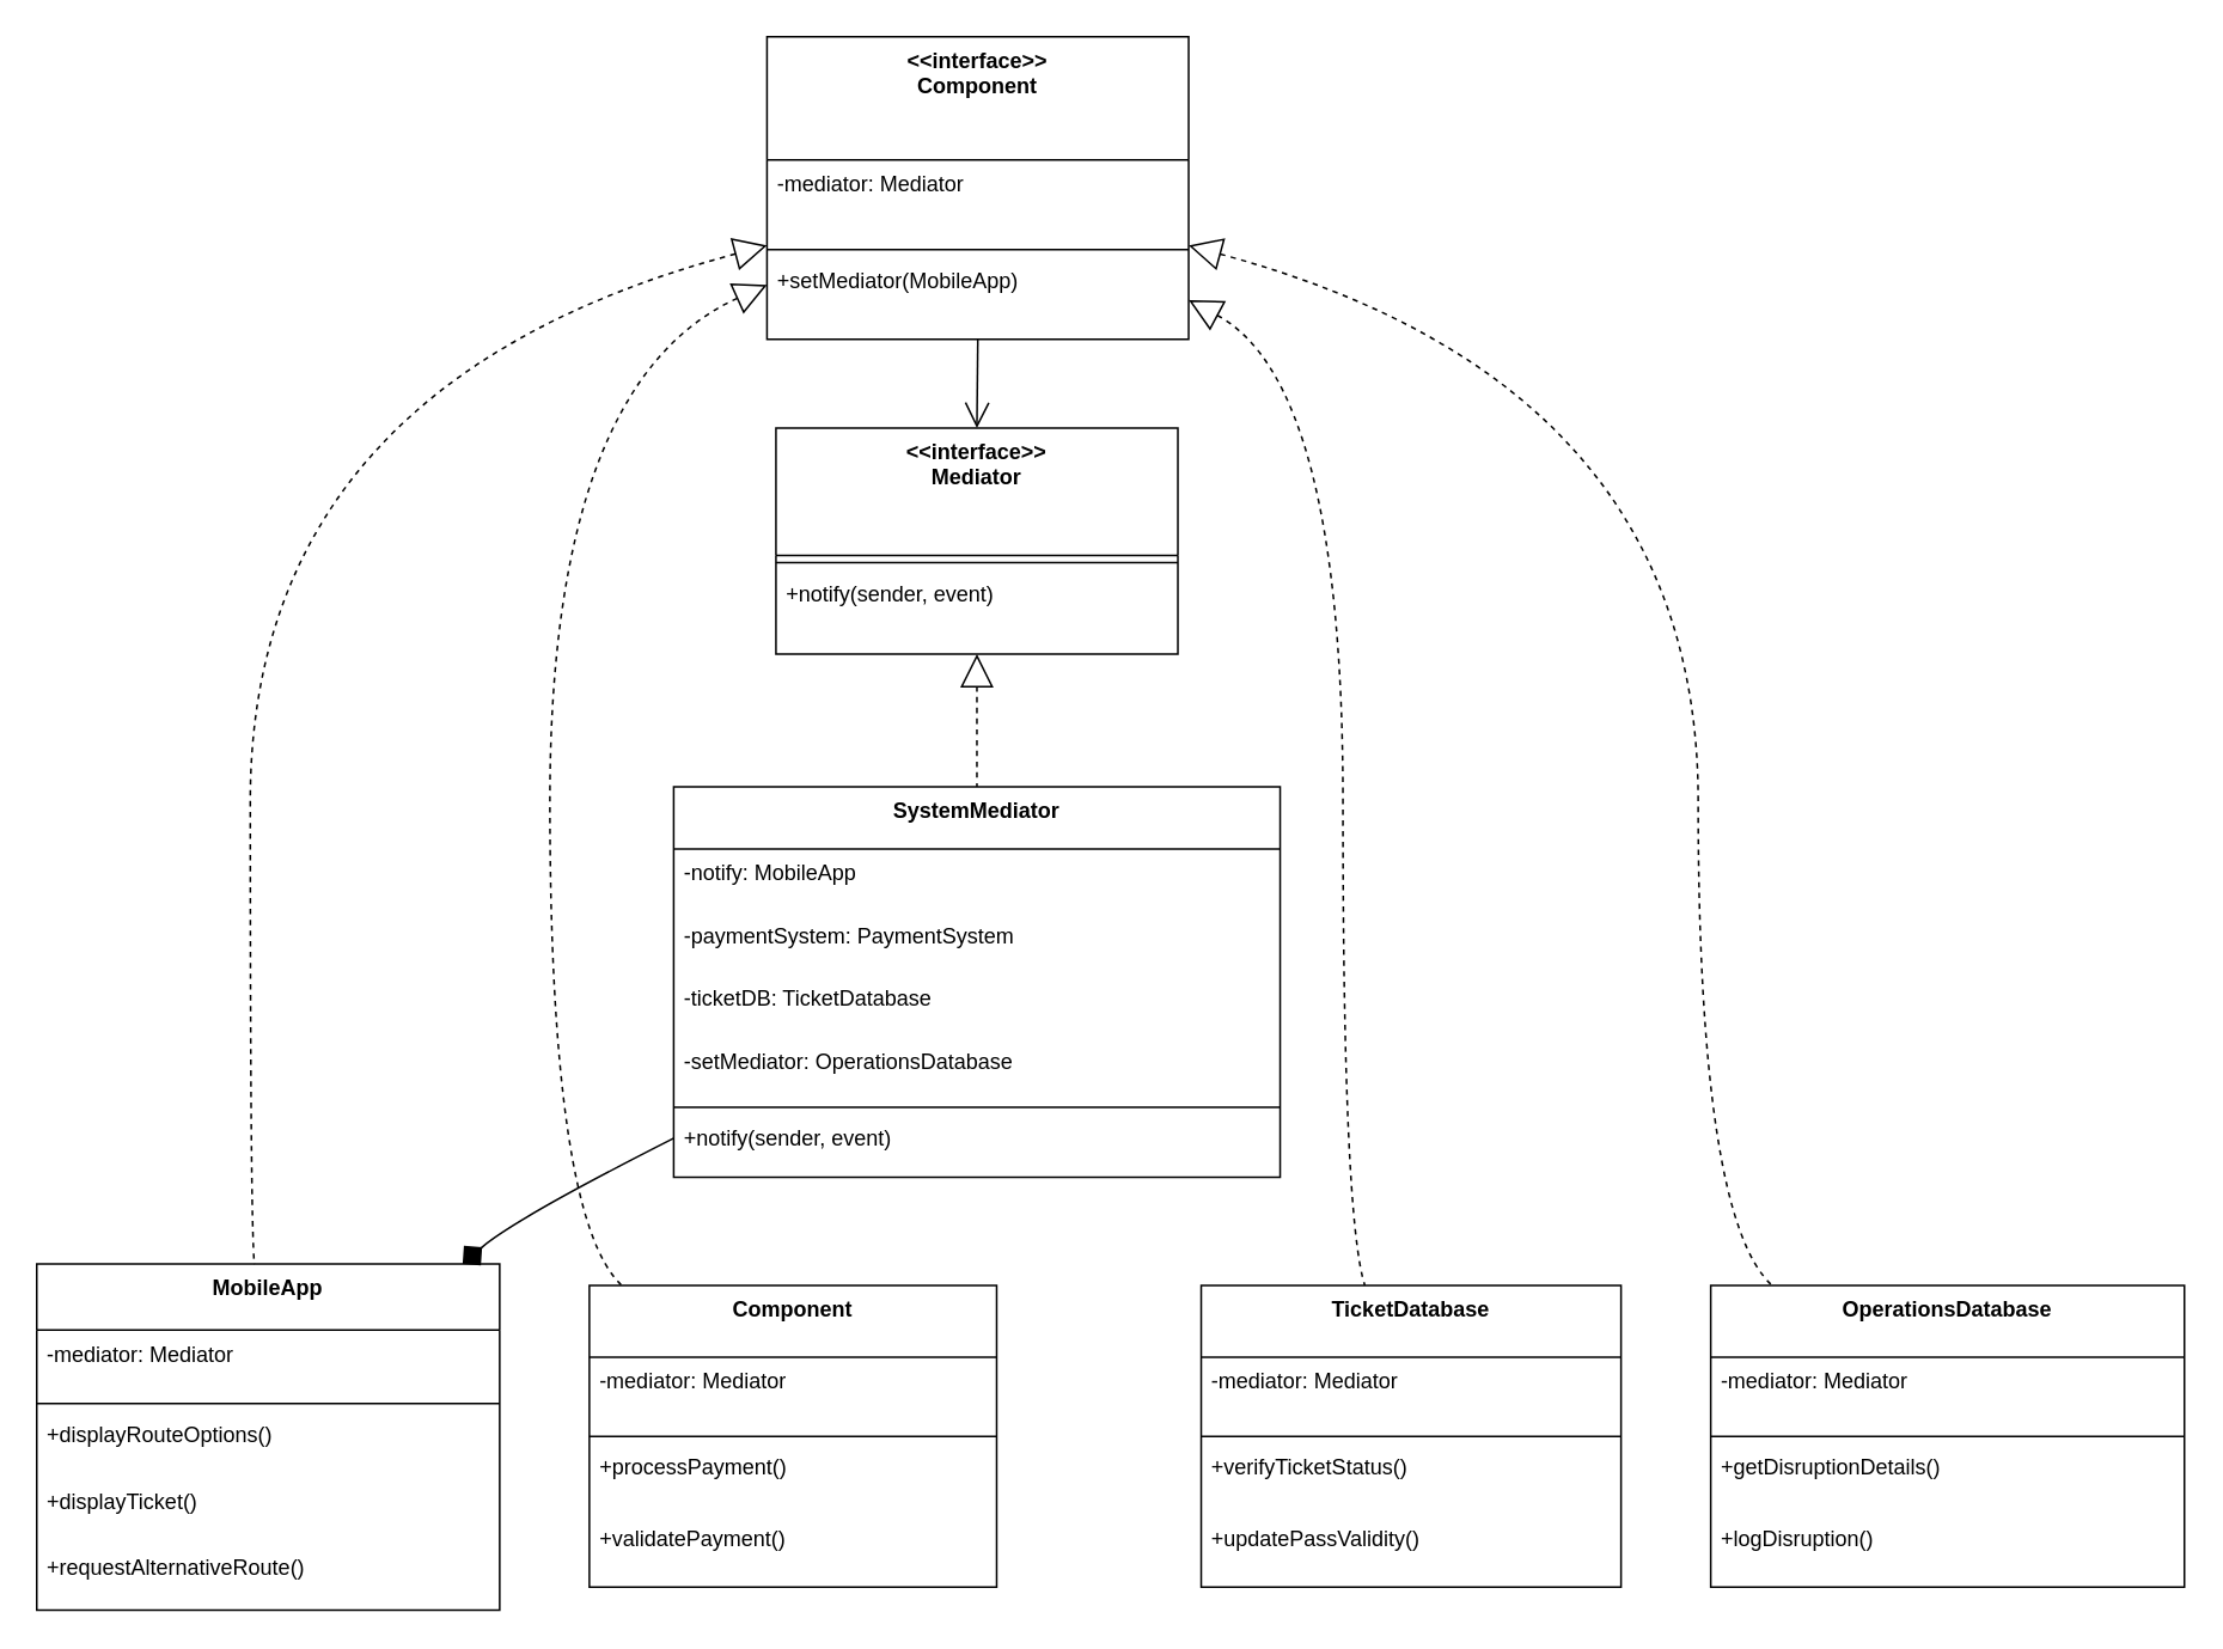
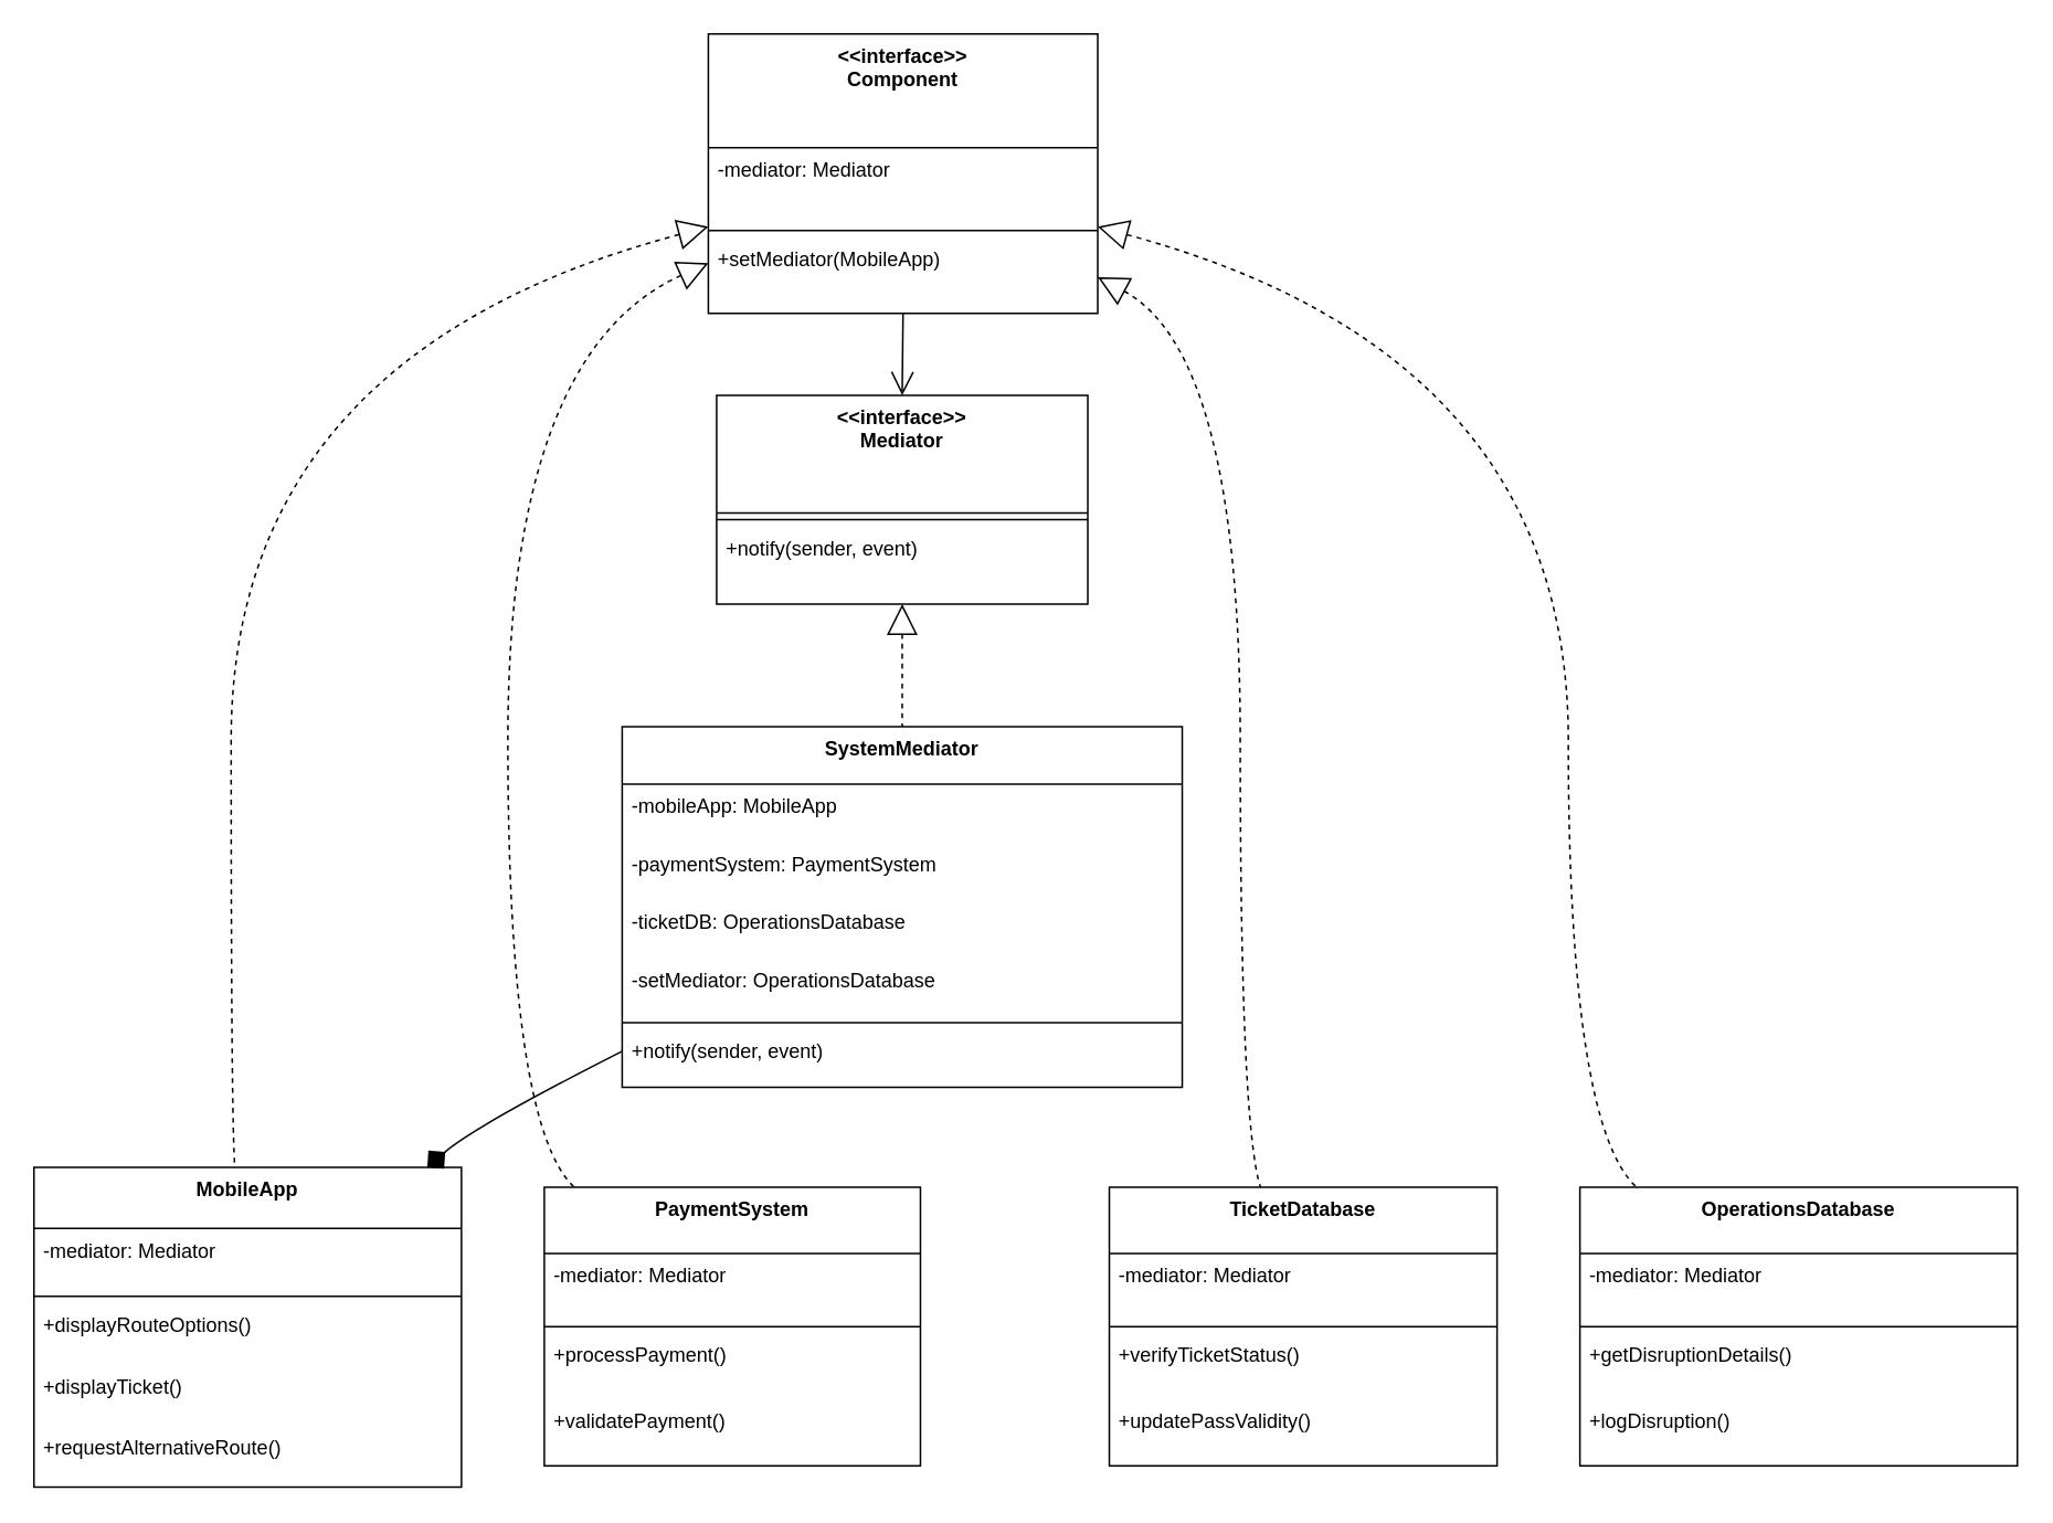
  <mxCell id="0" />
  <mxCell id="1" parent="0" />
  <mxCell id="2" value="&lt;&lt;interface&gt;&gt;&#10;Mediator" style="swimlane;fontStyle=1;align=center;verticalAlign=top;childLayout=stackLayout;horizontal=1;startSize=71;horizontalStack=0;resizeParent=1;resizeParentMax=0;resizeLast=0;collapsible=0;marginBottom=0;" vertex="1" parent="1"><mxGeometry x="432" y="238" width="224" height="126" as="geometry" /></mxCell>
  <mxCell id="3" style="line;strokeWidth=1;fillColor=none;align=left;verticalAlign=middle;spacingTop=-1;spacingLeft=3;spacingRight=3;rotatable=0;labelPosition=right;points=[];portConstraint=eastwest;strokeColor=inherit;" vertex="1" parent="2"><mxGeometry y="71" width="224" height="8" as="geometry" /></mxCell>
  <mxCell id="4" value="+notify(sender, event)" style="text;strokeColor=none;fillColor=none;align=left;verticalAlign=top;spacingLeft=4;spacingRight=4;overflow=hidden;rotatable=0;points=[[0,0.5],[1,0.5]];portConstraint=eastwest;" vertex="1" parent="2"><mxGeometry y="79" width="224" height="47" as="geometry" /></mxCell>
  <mxCell id="5" value="SystemMediator" style="swimlane;fontStyle=1;align=center;verticalAlign=top;childLayout=stackLayout;horizontal=1;startSize=34.667;horizontalStack=0;resizeParent=1;resizeParentMax=0;resizeLast=0;collapsible=0;marginBottom=0;" vertex="1" parent="1"><mxGeometry x="375" y="438" width="338" height="217.667" as="geometry" /></mxCell>
- <mxCell id="6" value="-notify: MobileApp" style="text;strokeColor=none;fillColor=none;align=left;verticalAlign=top;spacingLeft=4;spacingRight=4;overflow=hidden;rotatable=0;points=[[0,0.5],[1,0.5]];portConstraint=eastwest;" vertex="1" parent="5"><mxGeometry y="34.667" width="338" height="35" as="geometry" /></mxCell>
+ <mxCell id="6" value="-mobileApp: MobileApp" style="text;strokeColor=none;fillColor=none;align=left;verticalAlign=top;spacingLeft=4;spacingRight=4;overflow=hidden;rotatable=0;points=[[0,0.5],[1,0.5]];portConstraint=eastwest;" vertex="1" parent="5"><mxGeometry y="34.667" width="338" height="35" as="geometry" /></mxCell>
  <mxCell id="7" value="-paymentSystem: PaymentSystem" style="text;strokeColor=none;fillColor=none;align=left;verticalAlign=top;spacingLeft=4;spacingRight=4;overflow=hidden;rotatable=0;points=[[0,0.5],[1,0.5]];portConstraint=eastwest;" vertex="1" parent="5"><mxGeometry y="69.667" width="338" height="35" as="geometry" /></mxCell>
- <mxCell id="8" value="-ticketDB: TicketDatabase" style="text;strokeColor=none;fillColor=none;align=left;verticalAlign=top;spacingLeft=4;spacingRight=4;overflow=hidden;rotatable=0;points=[[0,0.5],[1,0.5]];portConstraint=eastwest;" vertex="1" parent="5"><mxGeometry y="104.667" width="338" height="35" as="geometry" /></mxCell>
+ <mxCell id="8" value="-ticketDB: OperationsDatabase" style="text;strokeColor=none;fillColor=none;align=left;verticalAlign=top;spacingLeft=4;spacingRight=4;overflow=hidden;rotatable=0;points=[[0,0.5],[1,0.5]];portConstraint=eastwest;" vertex="1" parent="5"><mxGeometry y="104.667" width="338" height="35" as="geometry" /></mxCell>
  <mxCell id="9" value="-setMediator: OperationsDatabase" style="text;strokeColor=none;fillColor=none;align=left;verticalAlign=top;spacingLeft=4;spacingRight=4;overflow=hidden;rotatable=0;points=[[0,0.5],[1,0.5]];portConstraint=eastwest;" vertex="1" parent="5"><mxGeometry y="139.667" width="338" height="35" as="geometry" /></mxCell>
  <mxCell id="10" style="line;strokeWidth=1;fillColor=none;align=left;verticalAlign=middle;spacingTop=-1;spacingLeft=3;spacingRight=3;rotatable=0;labelPosition=right;points=[];portConstraint=eastwest;strokeColor=inherit;" vertex="1" parent="5"><mxGeometry y="174.667" width="338" height="8" as="geometry" /></mxCell>
  <mxCell id="11" value="+notify(sender, event)" style="text;strokeColor=none;fillColor=none;align=left;verticalAlign=top;spacingLeft=4;spacingRight=4;overflow=hidden;rotatable=0;points=[[0,0.5],[1,0.5]];portConstraint=eastwest;" vertex="1" parent="5"><mxGeometry y="182.667" width="338" height="35" as="geometry" /></mxCell>
  <mxCell id="12" value="&lt;&lt;interface&gt;&gt;&#10;Component" style="swimlane;fontStyle=1;align=center;verticalAlign=top;childLayout=stackLayout;horizontal=1;startSize=68.571;horizontalStack=0;resizeParent=1;resizeParentMax=0;resizeLast=0;collapsible=0;marginBottom=0;" vertex="1" parent="1"><mxGeometry x="427" y="20" width="235" height="168.571" as="geometry" /></mxCell>
  <mxCell id="13" value="-mediator: Mediator" style="text;strokeColor=none;fillColor=none;align=left;verticalAlign=top;spacingLeft=4;spacingRight=4;overflow=hidden;rotatable=0;points=[[0,0.5],[1,0.5]];portConstraint=eastwest;" vertex="1" parent="12"><mxGeometry y="68.571" width="235" height="46" as="geometry" /></mxCell>
  <mxCell id="14" style="line;strokeWidth=1;fillColor=none;align=left;verticalAlign=middle;spacingTop=-1;spacingLeft=3;spacingRight=3;rotatable=0;labelPosition=right;points=[];portConstraint=eastwest;strokeColor=inherit;" vertex="1" parent="12"><mxGeometry y="114.571" width="235" height="8" as="geometry" /></mxCell>
  <mxCell id="15" value="+setMediator(MobileApp)" style="text;strokeColor=none;fillColor=none;align=left;verticalAlign=top;spacingLeft=4;spacingRight=4;overflow=hidden;rotatable=0;points=[[0,0.5],[1,0.5]];portConstraint=eastwest;" vertex="1" parent="12"><mxGeometry y="122.571" width="235" height="46" as="geometry" /></mxCell>
  <mxCell id="16" value="MobileApp" style="swimlane;fontStyle=1;align=center;verticalAlign=top;childLayout=stackLayout;horizontal=1;startSize=36.8;horizontalStack=0;resizeParent=1;resizeParentMax=0;resizeLast=0;collapsible=0;marginBottom=0;" vertex="1" parent="1"><mxGeometry x="20" y="704" width="258" height="192.8" as="geometry" /></mxCell>
  <mxCell id="17" value="-mediator: Mediator" style="text;strokeColor=none;fillColor=none;align=left;verticalAlign=top;spacingLeft=4;spacingRight=4;overflow=hidden;rotatable=0;points=[[0,0.5],[1,0.5]];portConstraint=eastwest;" vertex="1" parent="16"><mxGeometry y="36.8" width="258" height="37" as="geometry" /></mxCell>
  <mxCell id="18" style="line;strokeWidth=1;fillColor=none;align=left;verticalAlign=middle;spacingTop=-1;spacingLeft=3;spacingRight=3;rotatable=0;labelPosition=right;points=[];portConstraint=eastwest;strokeColor=inherit;" vertex="1" parent="16"><mxGeometry y="73.8" width="258" height="8" as="geometry" /></mxCell>
  <mxCell id="19" value="+displayRouteOptions()" style="text;strokeColor=none;fillColor=none;align=left;verticalAlign=top;spacingLeft=4;spacingRight=4;overflow=hidden;rotatable=0;points=[[0,0.5],[1,0.5]];portConstraint=eastwest;" vertex="1" parent="16"><mxGeometry y="81.8" width="258" height="37" as="geometry" /></mxCell>
  <mxCell id="20" value="+displayTicket()" style="text;strokeColor=none;fillColor=none;align=left;verticalAlign=top;spacingLeft=4;spacingRight=4;overflow=hidden;rotatable=0;points=[[0,0.5],[1,0.5]];portConstraint=eastwest;" vertex="1" parent="16"><mxGeometry y="118.8" width="258" height="37" as="geometry" /></mxCell>
  <mxCell id="21" value="+requestAlternativeRoute()" style="text;strokeColor=none;fillColor=none;align=left;verticalAlign=top;spacingLeft=4;spacingRight=4;overflow=hidden;rotatable=0;points=[[0,0.5],[1,0.5]];portConstraint=eastwest;" vertex="1" parent="16"><mxGeometry y="155.8" width="258" height="37" as="geometry" /></mxCell>
- <mxCell id="22" value="Component" style="swimlane;fontStyle=1;align=center;verticalAlign=top;childLayout=stackLayout;horizontal=1;startSize=40;horizontalStack=0;resizeParent=1;resizeParentMax=0;resizeLast=0;collapsible=0;marginBottom=0;" vertex="1" parent="1"><mxGeometry x="328" y="716" width="227" height="168" as="geometry" /></mxCell>
+ <mxCell id="22" value="PaymentSystem" style="swimlane;fontStyle=1;align=center;verticalAlign=top;childLayout=stackLayout;horizontal=1;startSize=40;horizontalStack=0;resizeParent=1;resizeParentMax=0;resizeLast=0;collapsible=0;marginBottom=0;" vertex="1" parent="1"><mxGeometry x="328" y="716" width="227" height="168" as="geometry" /></mxCell>
  <mxCell id="23" value="-mediator: Mediator" style="text;strokeColor=none;fillColor=none;align=left;verticalAlign=top;spacingLeft=4;spacingRight=4;overflow=hidden;rotatable=0;points=[[0,0.5],[1,0.5]];portConstraint=eastwest;" vertex="1" parent="22"><mxGeometry y="40" width="227" height="40" as="geometry" /></mxCell>
  <mxCell id="24" style="line;strokeWidth=1;fillColor=none;align=left;verticalAlign=middle;spacingTop=-1;spacingLeft=3;spacingRight=3;rotatable=0;labelPosition=right;points=[];portConstraint=eastwest;strokeColor=inherit;" vertex="1" parent="22"><mxGeometry y="80" width="227" height="8" as="geometry" /></mxCell>
  <mxCell id="25" value="+processPayment()" style="text;strokeColor=none;fillColor=none;align=left;verticalAlign=top;spacingLeft=4;spacingRight=4;overflow=hidden;rotatable=0;points=[[0,0.5],[1,0.5]];portConstraint=eastwest;" vertex="1" parent="22"><mxGeometry y="88" width="227" height="40" as="geometry" /></mxCell>
  <mxCell id="26" value="+validatePayment()" style="text;strokeColor=none;fillColor=none;align=left;verticalAlign=top;spacingLeft=4;spacingRight=4;overflow=hidden;rotatable=0;points=[[0,0.5],[1,0.5]];portConstraint=eastwest;" vertex="1" parent="22"><mxGeometry y="128" width="227" height="40" as="geometry" /></mxCell>
  <mxCell id="27" value="TicketDatabase" style="swimlane;fontStyle=1;align=center;verticalAlign=top;childLayout=stackLayout;horizontal=1;startSize=40;horizontalStack=0;resizeParent=1;resizeParentMax=0;resizeLast=0;collapsible=0;marginBottom=0;" vertex="1" parent="1"><mxGeometry x="669" y="716" width="234" height="168" as="geometry" /></mxCell>
  <mxCell id="28" value="-mediator: Mediator" style="text;strokeColor=none;fillColor=none;align=left;verticalAlign=top;spacingLeft=4;spacingRight=4;overflow=hidden;rotatable=0;points=[[0,0.5],[1,0.5]];portConstraint=eastwest;" vertex="1" parent="27"><mxGeometry y="40" width="234" height="40" as="geometry" /></mxCell>
  <mxCell id="29" style="line;strokeWidth=1;fillColor=none;align=left;verticalAlign=middle;spacingTop=-1;spacingLeft=3;spacingRight=3;rotatable=0;labelPosition=right;points=[];portConstraint=eastwest;strokeColor=inherit;" vertex="1" parent="27"><mxGeometry y="80" width="234" height="8" as="geometry" /></mxCell>
  <mxCell id="30" value="+verifyTicketStatus()" style="text;strokeColor=none;fillColor=none;align=left;verticalAlign=top;spacingLeft=4;spacingRight=4;overflow=hidden;rotatable=0;points=[[0,0.5],[1,0.5]];portConstraint=eastwest;" vertex="1" parent="27"><mxGeometry y="88" width="234" height="40" as="geometry" /></mxCell>
  <mxCell id="31" value="+updatePassValidity()" style="text;strokeColor=none;fillColor=none;align=left;verticalAlign=top;spacingLeft=4;spacingRight=4;overflow=hidden;rotatable=0;points=[[0,0.5],[1,0.5]];portConstraint=eastwest;" vertex="1" parent="27"><mxGeometry y="128" width="234" height="40" as="geometry" /></mxCell>
  <mxCell id="32" value="OperationsDatabase" style="swimlane;fontStyle=1;align=center;verticalAlign=top;childLayout=stackLayout;horizontal=1;startSize=40;horizontalStack=0;resizeParent=1;resizeParentMax=0;resizeLast=0;collapsible=0;marginBottom=0;" vertex="1" parent="1"><mxGeometry x="953" y="716" width="264" height="168" as="geometry" /></mxCell>
  <mxCell id="33" value="-mediator: Mediator" style="text;strokeColor=none;fillColor=none;align=left;verticalAlign=top;spacingLeft=4;spacingRight=4;overflow=hidden;rotatable=0;points=[[0,0.5],[1,0.5]];portConstraint=eastwest;" vertex="1" parent="32"><mxGeometry y="40" width="264" height="40" as="geometry" /></mxCell>
  <mxCell id="34" style="line;strokeWidth=1;fillColor=none;align=left;verticalAlign=middle;spacingTop=-1;spacingLeft=3;spacingRight=3;rotatable=0;labelPosition=right;points=[];portConstraint=eastwest;strokeColor=inherit;" vertex="1" parent="32"><mxGeometry y="80" width="264" height="8" as="geometry" /></mxCell>
  <mxCell id="35" value="+getDisruptionDetails()" style="text;strokeColor=none;fillColor=none;align=left;verticalAlign=top;spacingLeft=4;spacingRight=4;overflow=hidden;rotatable=0;points=[[0,0.5],[1,0.5]];portConstraint=eastwest;" vertex="1" parent="32"><mxGeometry y="88" width="264" height="40" as="geometry" /></mxCell>
  <mxCell id="36" value="+logDisruption()" style="text;strokeColor=none;fillColor=none;align=left;verticalAlign=top;spacingLeft=4;spacingRight=4;overflow=hidden;rotatable=0;points=[[0,0.5],[1,0.5]];portConstraint=eastwest;" vertex="1" parent="32"><mxGeometry y="128" width="264" height="40" as="geometry" /></mxCell>
  <mxCell id="37" value="" style="curved=1;dashed=1;startArrow=block;startSize=16;startFill=0;endArrow=none;exitX=0.5;exitY=1;entryX=0.5;entryY=0;rounded=0;" edge="1" parent="1" source="2" target="5"><mxGeometry relative="1" as="geometry"><Array as="points" /></mxGeometry></mxCell>
  <mxCell id="38" value="" style="curved=1;dashed=1;startArrow=block;startSize=16;startFill=0;endArrow=none;exitX=0;exitY=0.69;entryX=0.47;entryY=0;rounded=0;" edge="1" parent="1" source="12" target="16"><mxGeometry relative="1" as="geometry"><Array as="points"><mxPoint x="139" y="213" /><mxPoint x="139" y="679" /></Array></mxGeometry></mxCell>
  <mxCell id="39" value="" style="curved=1;dashed=1;startArrow=block;startSize=16;startFill=0;endArrow=none;exitX=0;exitY=0.82;entryX=0.08;entryY=0;rounded=0;" edge="1" parent="1" source="12" target="22"><mxGeometry relative="1" as="geometry"><Array as="points"><mxPoint x="306" y="213" /><mxPoint x="306" y="679" /></Array></mxGeometry></mxCell>
  <mxCell id="40" value="" style="curved=1;dashed=1;startArrow=block;startSize=16;startFill=0;endArrow=none;exitX=1;exitY=0.87;entryX=0.39;entryY=0;rounded=0;" edge="1" parent="1" source="12" target="27"><mxGeometry relative="1" as="geometry"><Array as="points"><mxPoint x="748" y="213" /><mxPoint x="748" y="679" /></Array></mxGeometry></mxCell>
  <mxCell id="41" value="" style="curved=1;dashed=1;startArrow=block;startSize=16;startFill=0;endArrow=none;exitX=1;exitY=0.69;entryX=0.13;entryY=0;rounded=0;" edge="1" parent="1" source="12" target="32"><mxGeometry relative="1" as="geometry"><Array as="points"><mxPoint x="946" y="213" /><mxPoint x="946" y="679" /></Array></mxGeometry></mxCell>
  <mxCell id="42" value="" style="curved=1;startArrow=none;endArrow=diamond;endSize=12;exitX=0;exitY=0.9;entryX=0.92;entryY=0;rounded=0;" edge="1" parent="1" source="5" target="16"><mxGeometry relative="1" as="geometry"><Array as="points"><mxPoint x="286" y="679" /></Array></mxGeometry></mxCell>
  <mxCell id="43" value="" style="curved=1;startArrow=none;endArrow=open;endSize=12;exitX=0.5;exitY=1;entryX=0.5;entryY=0;rounded=0;" edge="1" parent="1" source="12" target="2"><mxGeometry relative="1" as="geometry"><Array as="points" /></mxGeometry></mxCell>
